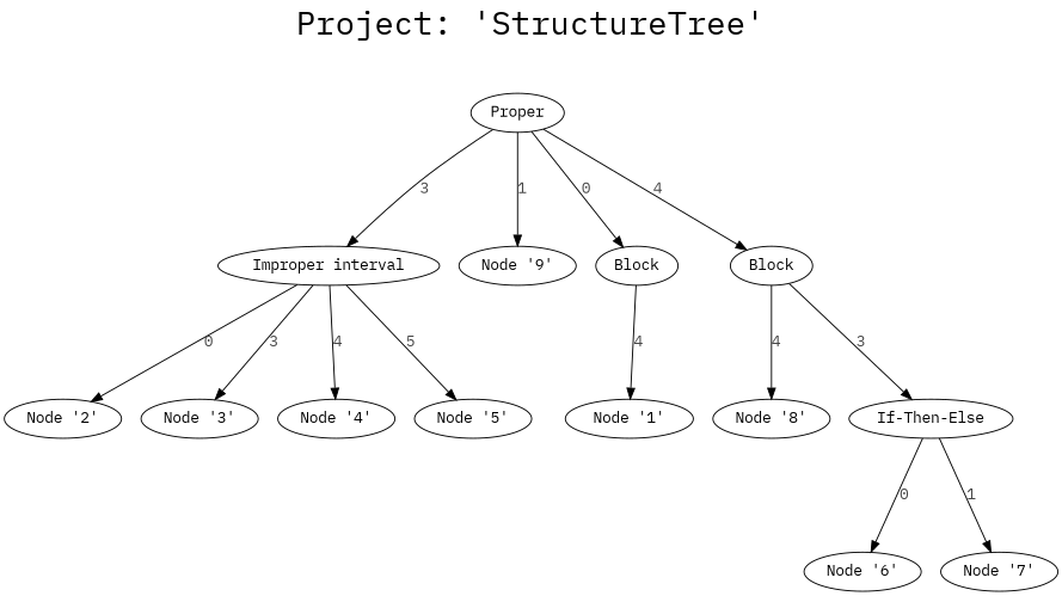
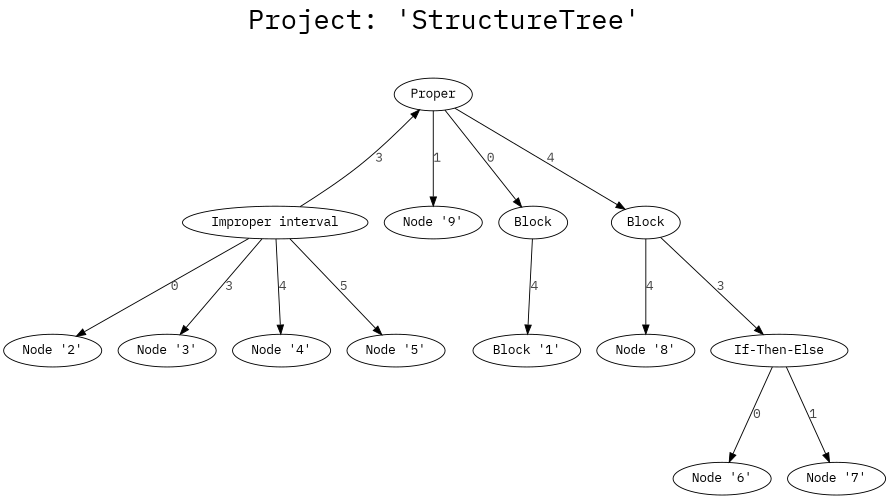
  digraph {
    bgcolor=white
    compound=true
    fontname="IBM Plex Mono"
    fontsize=30
    label="Project: 'StructureTree'"
    labelloc=t
    ranksep=1.25
    node [fillcolor=white fontname="IBM Plex Mono" penwidth=1 style=filled]
    edge [fontcolor=grey28 fontname="IBM Plex Mono" fontsize=14 penwidth=1]
-   n1 [label="Node '1'"]
+   n1 [label="Block '1'"]
    n2 [label="Node '2'"]
    n3 [label="Node '3'"]
    n4 [label="Node '4'"]
    n5 [label="Node '5'"]
    n6 [label="Node '6'"]
    n7 [label="Node '7'"]
    n8 [label="Node '8'"]
    n9 [label="Node '9'"]
    n10 [label="If-Then-Else"]
    n11 [label=Block]
    n12 [label=Block]
    n13 [label="Improper interval"]
    n14 [label=Proper]
    n10 -> n6 [label=0]
    n10 -> n7 [label=1]
    n11 -> n1 [label=4]
    n12 -> n8 [label=4]
    n12 -> n10 [label=3]
    n13 -> n2 [label=0]
    n13 -> n3 [label=3]
    n13 -> n4 [label=4]
    n13 -> n5 [label=5]
    n14 -> n9 [label=1]
    n14 -> n11 [label=0]
    n14 -> n12 [label=4]
-   n14 -> n13 [label=3]
+   n13 -> n14 [label=3]
  }
